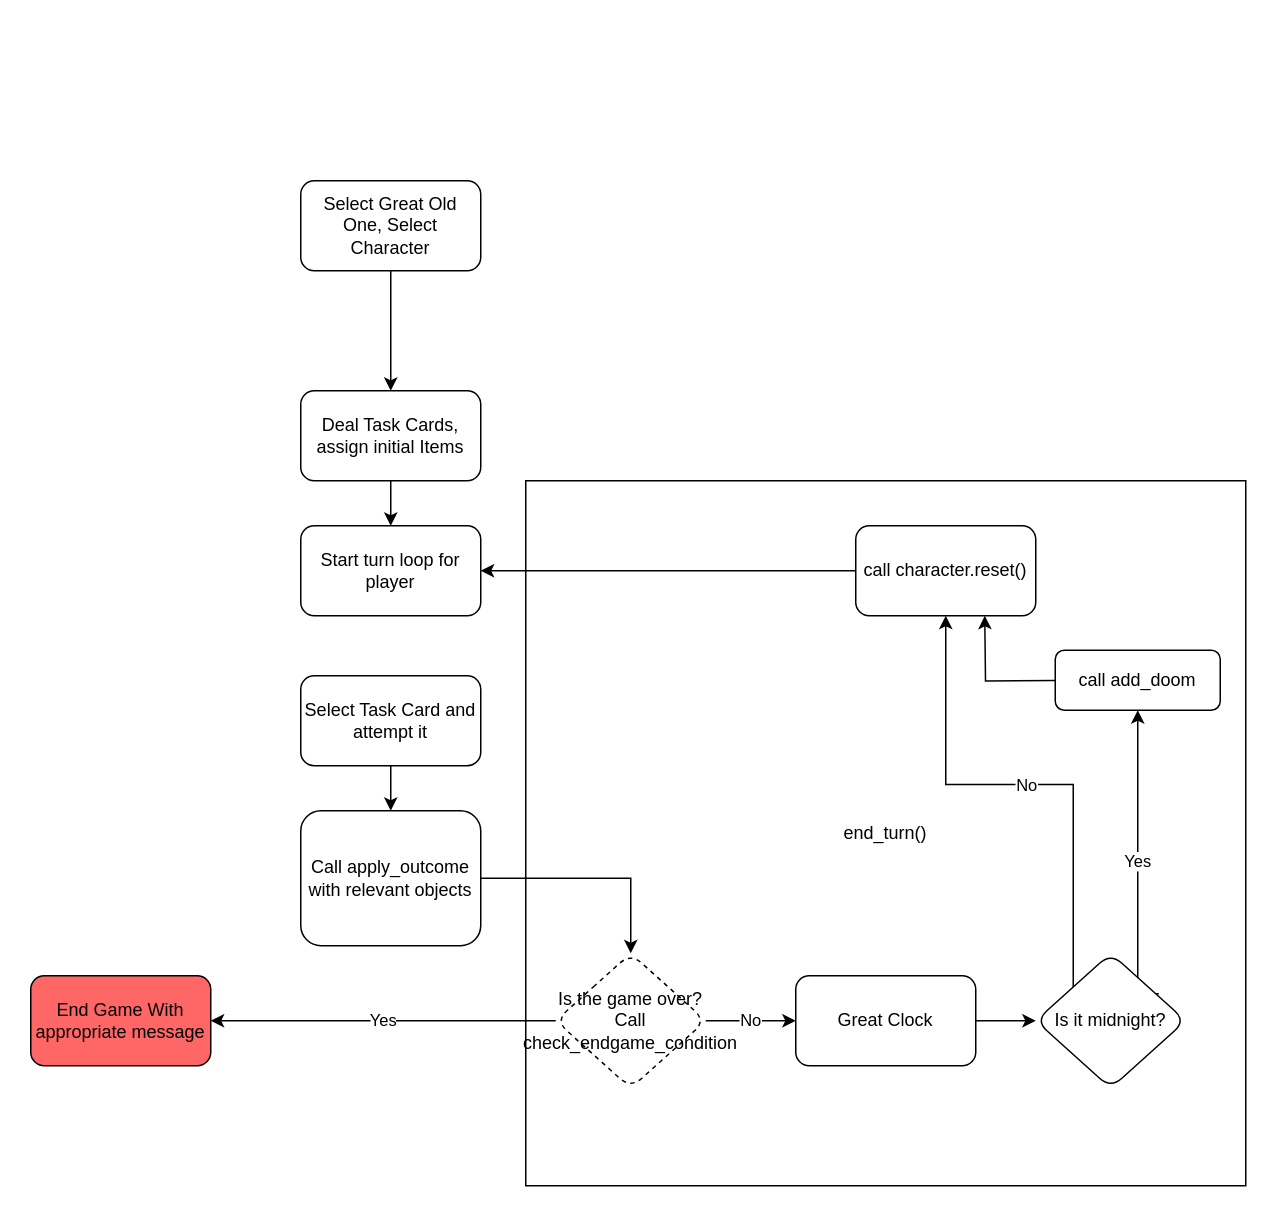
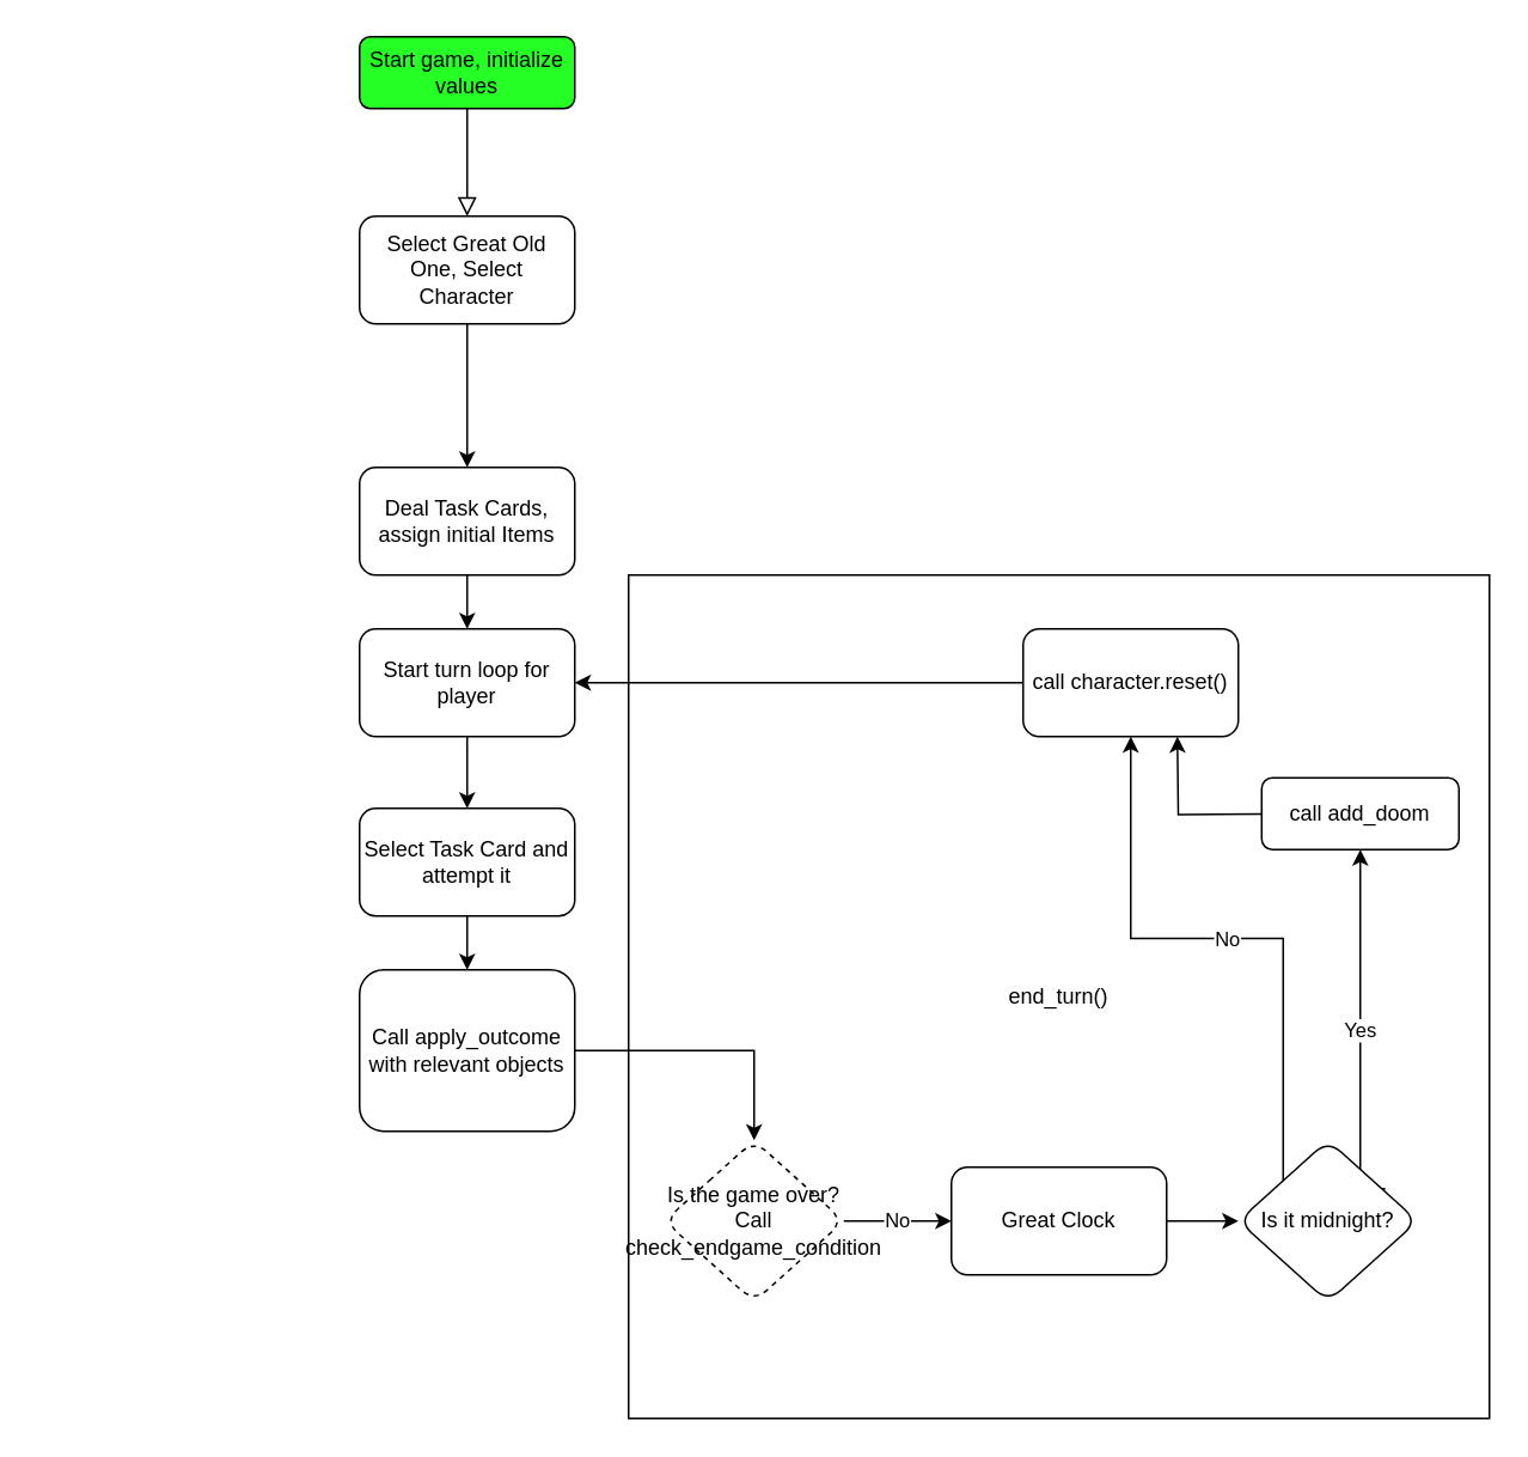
  <mxCell id="0" />
  <mxCell id="1" parent="0" />
  <mxCell id="2" value="end_turn()" style="whiteSpace=wrap;html=1;" vertex="1" parent="1"><mxGeometry x="350" y="320" width="480" height="470" as="geometry" /></mxCell>
+ <mxCell id="3" value="" style="rounded=0;html=1;jettySize=auto;orthogonalLoop=1;fontSize=11;endArrow=block;endFill=0;endSize=8;strokeWidth=1;shadow=0;labelBackgroundColor=none;edgeStyle=orthogonalEdgeStyle;entryX=0.5;entryY=0;entryDx=0;entryDy=0;" parent="1" source="4" target="6" edge="1"><mxGeometry relative="1" as="geometry"><mxPoint x="260" y="120" as="targetPoint" /></mxGeometry></mxCell>
+ <mxCell id="4" value="Start game, initialize values" style="rounded=1;whiteSpace=wrap;html=1;fontSize=12;glass=0;strokeWidth=1;shadow=0;fillColor=#26FF26;" parent="1" vertex="1"><mxGeometry x="200" y="20" width="120" height="40" as="geometry" /></mxCell>
  <mxCell id="5" value="" style="edgeStyle=orthogonalEdgeStyle;rounded=0;orthogonalLoop=1;jettySize=auto;html=1;" edge="1" parent="1" source="6" target="8"><mxGeometry relative="1" as="geometry" /></mxCell>
  <mxCell id="6" value="Select Great Old One, Select Character" style="rounded=1;whiteSpace=wrap;html=1;" vertex="1" parent="1"><mxGeometry x="200" y="120" width="120" height="60" as="geometry" /></mxCell>
  <mxCell id="7" value="" style="edgeStyle=orthogonalEdgeStyle;rounded=0;orthogonalLoop=1;jettySize=auto;html=1;" edge="1" parent="1" source="8" target="10"><mxGeometry relative="1" as="geometry" /></mxCell>
  <mxCell id="8" value="Deal Task Cards, assign initial Items" style="rounded=1;whiteSpace=wrap;html=1;" vertex="1" parent="1"><mxGeometry x="200" y="260" width="120" height="60" as="geometry" /></mxCell>
+ <mxCell id="9" value="" style="edgeStyle=orthogonalEdgeStyle;rounded=0;orthogonalLoop=1;jettySize=auto;html=1;" edge="1" parent="1" source="10" target="19"><mxGeometry relative="1" as="geometry" /></mxCell>
  <mxCell id="10" value="Start turn loop for player" style="rounded=1;whiteSpace=wrap;html=1;" vertex="1" parent="1"><mxGeometry x="200" y="350" width="120" height="60" as="geometry" /></mxCell>
  <mxCell id="11" value="" style="edgeStyle=orthogonalEdgeStyle;rounded=0;orthogonalLoop=1;jettySize=auto;html=1;entryX=0.5;entryY=0;entryDx=0;entryDy=0;" edge="1" parent="1" source="12" target="15"><mxGeometry relative="1" as="geometry"><mxPoint x="260" y="640" as="targetPoint" /></mxGeometry></mxCell>
  <mxCell id="12" value="Call apply_outcome with relevant objects" style="rounded=1;whiteSpace=wrap;html=1;" vertex="1" parent="1"><mxGeometry x="200" y="540" width="120" height="90" as="geometry" /></mxCell>
  <mxCell id="13" value="No" style="edgeStyle=orthogonalEdgeStyle;rounded=0;orthogonalLoop=1;jettySize=auto;html=1;" edge="1" parent="1" source="15" target="21"><mxGeometry relative="1" as="geometry" /></mxCell>
- <mxCell id="14" value="Yes" style="edgeStyle=orthogonalEdgeStyle;rounded=0;orthogonalLoop=1;jettySize=auto;html=1;" edge="1" parent="1" source="15" target="16"><mxGeometry relative="1" as="geometry" /></mxCell>
  <mxCell id="15" value="Is the game over?&lt;div&gt;Call check_endgame_condition&lt;/div&gt;" style="rhombus;whiteSpace=wrap;html=1;rounded=1;dashed=1;" vertex="1" parent="1"><mxGeometry x="370" y="635" width="100" height="90" as="geometry" /></mxCell>
- <mxCell id="16" value="End Game With appropriate message" style="whiteSpace=wrap;html=1;rounded=1;fillColor=#FF6666;" vertex="1" parent="1"><mxGeometry x="20" y="650" width="120" height="60" as="geometry" /></mxCell>
  <mxCell id="17" value="" style="edgeStyle=orthogonalEdgeStyle;rounded=0;orthogonalLoop=1;jettySize=auto;html=1;" edge="1" parent="1" source="27" target="10"><mxGeometry relative="1" as="geometry" /></mxCell>
  <mxCell id="18" value="" style="edgeStyle=orthogonalEdgeStyle;rounded=0;orthogonalLoop=1;jettySize=auto;html=1;" edge="1" parent="1" source="19" target="12"><mxGeometry relative="1" as="geometry" /></mxCell>
  <mxCell id="19" value="Select Task Card and attempt it" style="rounded=1;whiteSpace=wrap;html=1;" vertex="1" parent="1"><mxGeometry x="200" y="450" width="120" height="60" as="geometry" /></mxCell>
  <mxCell id="20" value="" style="edgeStyle=orthogonalEdgeStyle;rounded=0;orthogonalLoop=1;jettySize=auto;html=1;" edge="1" parent="1" source="21" target="24"><mxGeometry relative="1" as="geometry" /></mxCell>
  <mxCell id="21" value="Great Clock" style="rounded=1;whiteSpace=wrap;html=1;" vertex="1" parent="1"><mxGeometry x="530" y="650" width="120" height="60" as="geometry" /></mxCell>
  <mxCell id="22" value="Yes" style="edgeStyle=orthogonalEdgeStyle;rounded=0;orthogonalLoop=1;jettySize=auto;html=1;" edge="1" parent="1"><mxGeometry relative="1" as="geometry"><mxPoint x="772" y="662" as="sourcePoint" /><mxPoint x="758" y="473" as="targetPoint" /><Array as="points"><mxPoint x="758" y="662" /></Array></mxGeometry></mxCell>
  <mxCell id="23" value="No" style="edgeStyle=orthogonalEdgeStyle;rounded=0;orthogonalLoop=1;jettySize=auto;html=1;exitX=0;exitY=0;exitDx=0;exitDy=0;entryX=0.5;entryY=1;entryDx=0;entryDy=0;" edge="1" parent="1" source="24" target="27"><mxGeometry relative="1" as="geometry" /></mxCell>
  <mxCell id="24" value="Is it midnight?" style="rhombus;whiteSpace=wrap;html=1;rounded=1;" vertex="1" parent="1"><mxGeometry x="690" y="635" width="100" height="90" as="geometry" /></mxCell>
  <mxCell id="25" style="edgeStyle=orthogonalEdgeStyle;rounded=0;orthogonalLoop=1;jettySize=auto;html=1;" edge="1" parent="1"><mxGeometry relative="1" as="geometry"><mxPoint x="729" y="453" as="sourcePoint" /><mxPoint x="656" y="410" as="targetPoint" /></mxGeometry></mxCell>
  <mxCell id="26" value="call add_doom" style="whiteSpace=wrap;html=1;rounded=1;" vertex="1" parent="1"><mxGeometry x="703" y="433" width="110" height="40" as="geometry" /></mxCell>
  <mxCell id="27" value="call character.reset()" style="whiteSpace=wrap;html=1;rounded=1;" vertex="1" parent="1"><mxGeometry x="570" y="350" width="120" height="60" as="geometry" /></mxCell>
